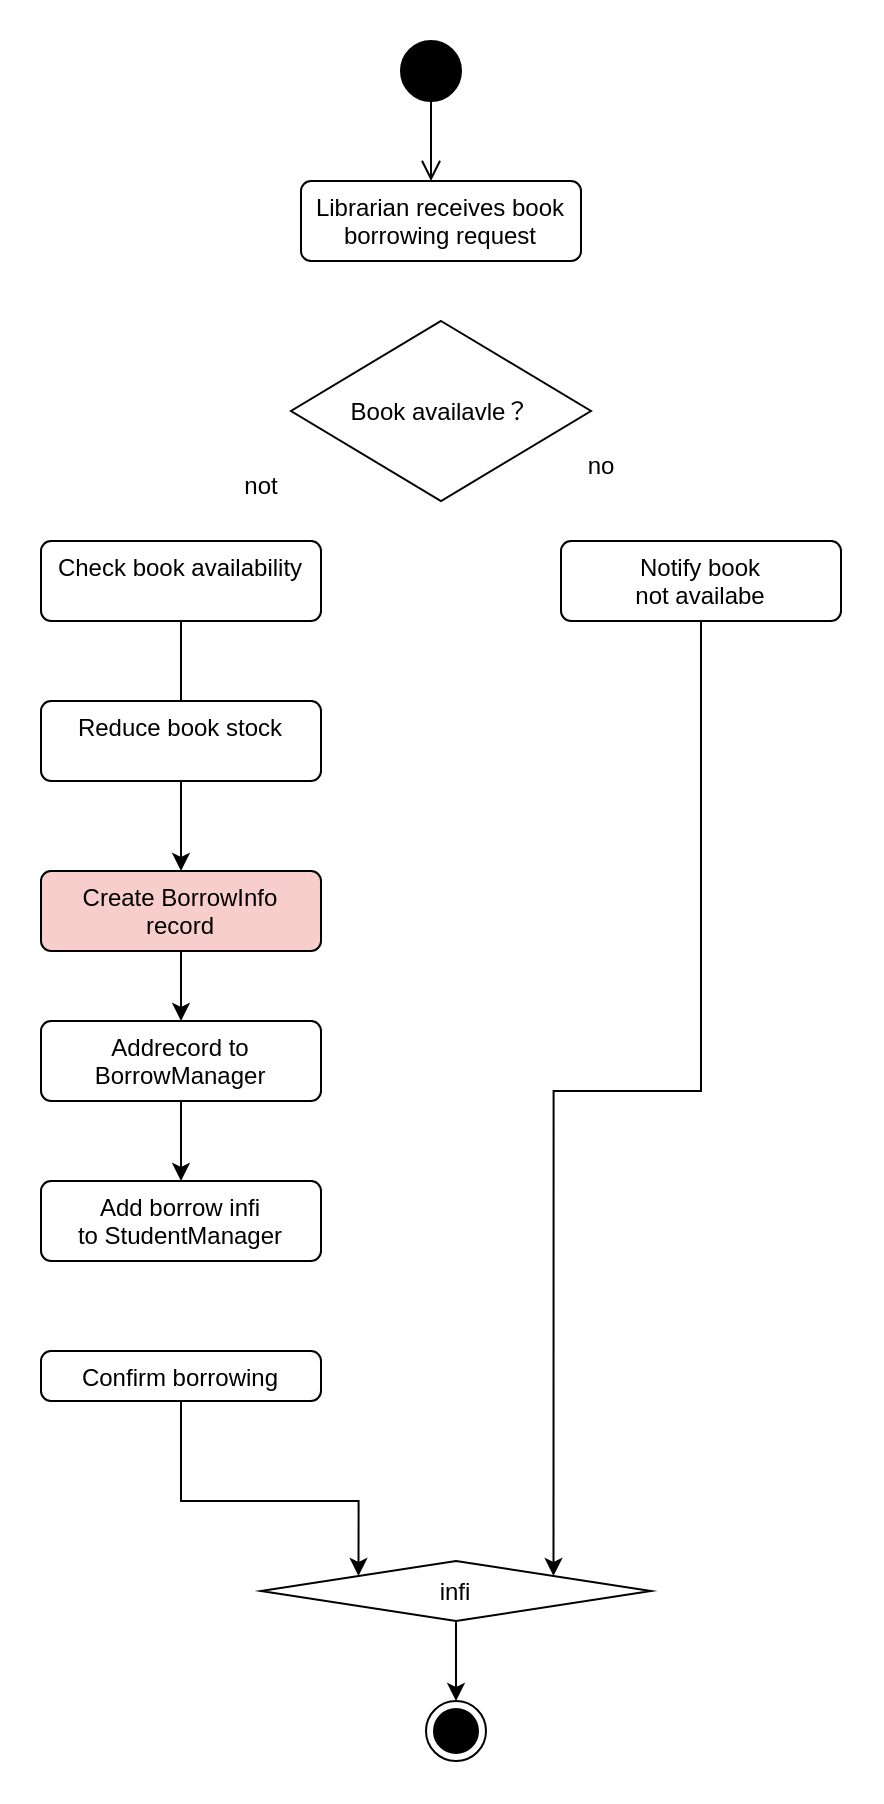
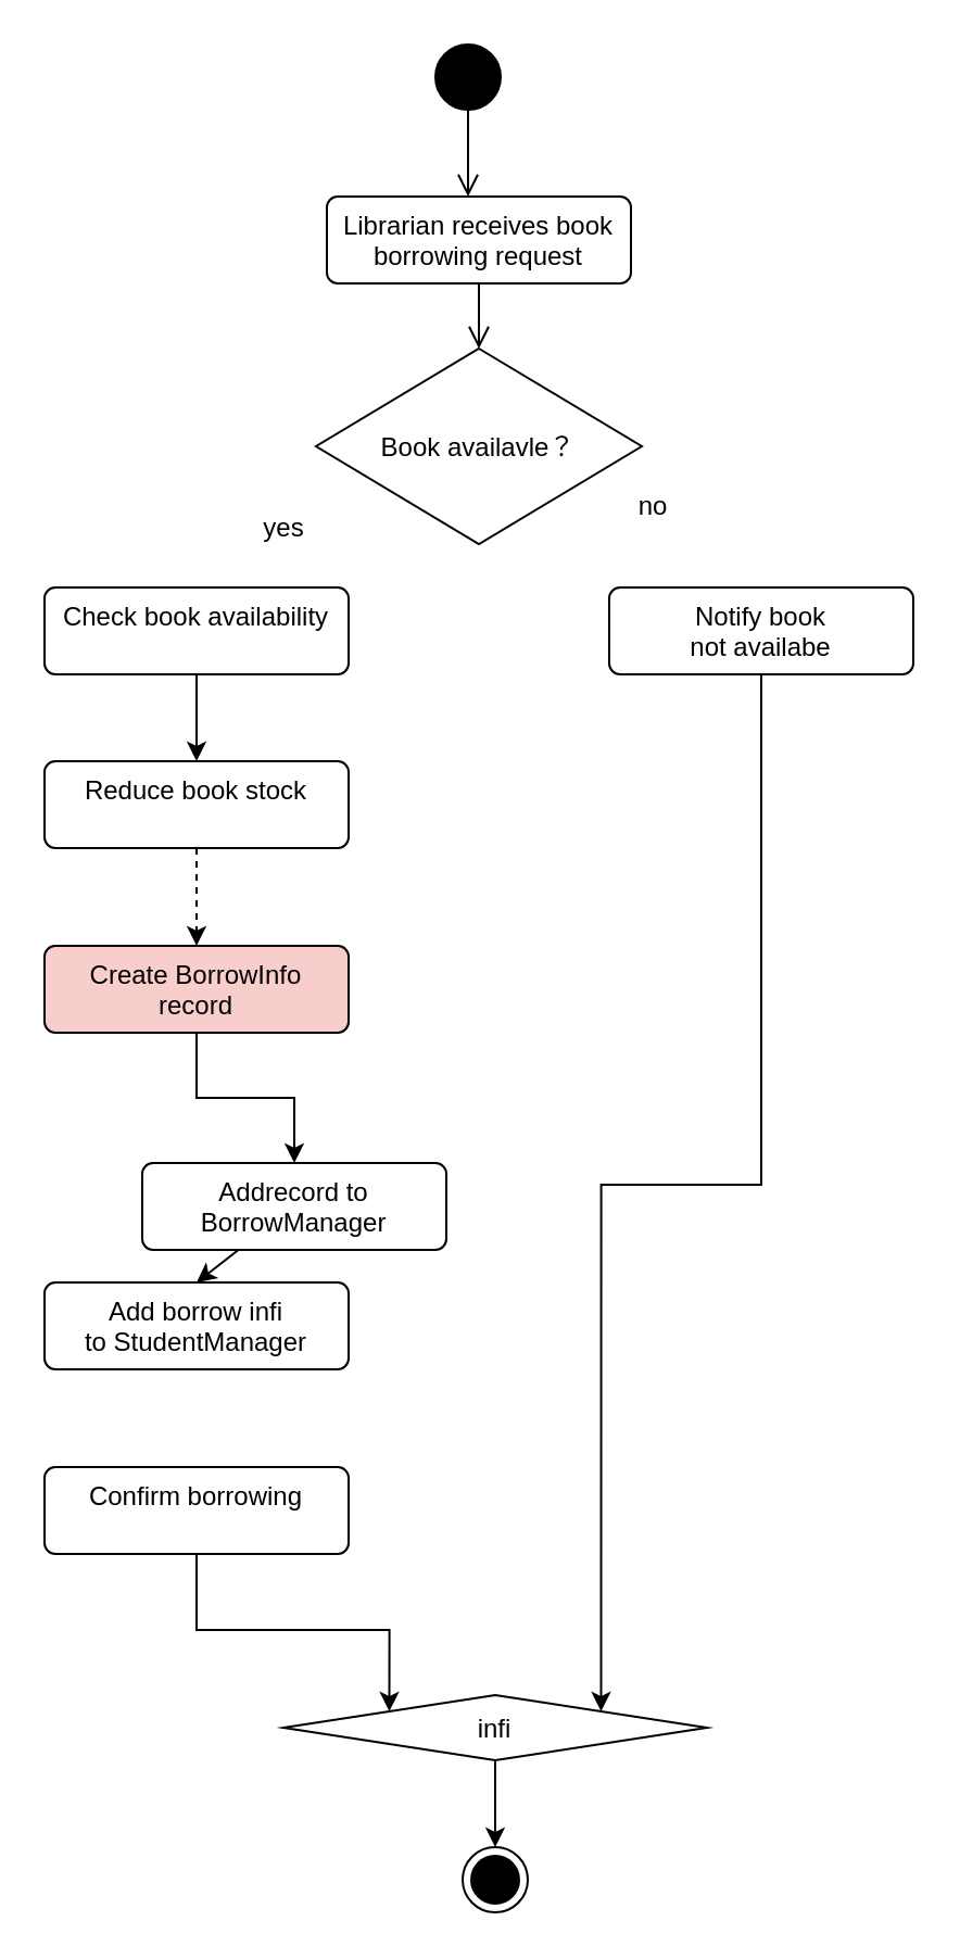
  <mxCell id="0" />
  <mxCell id="1" parent="0" />
  <mxCell id="2" value="" style="ellipse;fillColor=strokeColor;html=1;" vertex="1" parent="1"><mxGeometry x="200" y="20" width="30" height="30" as="geometry" /></mxCell>
  <mxCell id="3" value="Book availavle？" style="rhombus;" vertex="1" parent="1"><mxGeometry x="145" y="160" width="150" height="90" as="geometry" /></mxCell>
  <mxCell id="4" value="Librarian receives book&lt;div&gt;borrowing request&lt;/div&gt;" style="html=1;align=center;verticalAlign=top;rounded=1;absoluteArcSize=1;arcSize=10;dashed=0;whiteSpace=wrap;" vertex="1" parent="1"><mxGeometry x="150" y="90" width="140" height="40" as="geometry" /></mxCell>
  <mxCell id="5" value="Check book availability" style="html=1;align=center;verticalAlign=top;rounded=1;absoluteArcSize=1;arcSize=10;dashed=0;whiteSpace=wrap;" vertex="1" parent="1"><mxGeometry x="20" y="270" width="140" height="40" as="geometry" /></mxCell>
  <mxCell id="6" value="" style="edgeStyle=orthogonalEdgeStyle;rounded=0;orthogonalLoop=1;jettySize=auto;html=1;entryX=1;entryY=0;entryDx=0;entryDy=0;" edge="1" parent="1" source="7" target="24"><mxGeometry relative="1" as="geometry"><mxPoint x="350" y="380" as="targetPoint" /></mxGeometry></mxCell>
  <mxCell id="7" value="Notify book&lt;div&gt;not availabe&lt;/div&gt;" style="html=1;align=center;verticalAlign=top;rounded=1;absoluteArcSize=1;arcSize=10;dashed=0;whiteSpace=wrap;" vertex="1" parent="1"><mxGeometry x="280" y="270" width="140" height="40" as="geometry" /></mxCell>
  <mxCell id="8" value="Reduce book stock" style="html=1;align=center;verticalAlign=top;rounded=1;absoluteArcSize=1;arcSize=10;dashed=0;whiteSpace=wrap;" vertex="1" parent="1"><mxGeometry x="20" y="350" width="140" height="40" as="geometry" /></mxCell>
  <mxCell id="9" value="" style="edgeStyle=orthogonalEdgeStyle;rounded=0;orthogonalLoop=1;jettySize=auto;html=1;" edge="1" parent="1" source="10" target="19"><mxGeometry relative="1" as="geometry" /></mxCell>
  <mxCell id="10" value="Create BorrowInfo&lt;div&gt;record&lt;/div&gt;" style="html=1;align=center;verticalAlign=top;rounded=1;absoluteArcSize=1;arcSize=10;dashed=0;whiteSpace=wrap;fillColor=#f8cecc;" vertex="1" parent="1"><mxGeometry x="20" y="435" width="140" height="40" as="geometry" /></mxCell>
  <mxCell id="11" value="" style="ellipse;html=1;shape=endState;fillColor=strokeColor;" vertex="1" parent="1"><mxGeometry x="212.5" y="850" width="30" height="30" as="geometry" /></mxCell>
  <mxCell id="12" value="" style="endArrow=open;startArrow=none;endFill=0;startFill=0;endSize=8;html=1;verticalAlign=bottom;labelBackgroundColor=none;strokeWidth=1;rounded=0;" edge="1" parent="1"><mxGeometry width="160" relative="1" as="geometry"><mxPoint x="215" y="40" as="sourcePoint" /><mxPoint x="215" y="90" as="targetPoint" /><Array as="points"><mxPoint x="215" y="60" /></Array></mxGeometry></mxCell>
- <mxCell id="14" value="" style="edgeStyle=none;orthogonalLoop=1;jettySize=auto;html=1;rounded=0;endArrow=none;" edge="1" parent="1" source="5" target="8"><mxGeometry width="100" relative="1" as="geometry"><mxPoint x="150" y="370" as="sourcePoint" /><mxPoint x="250" y="370" as="targetPoint" /><Array as="points" /></mxGeometry></mxCell>
- <mxCell id="15" value="" style="edgeStyle=none;orthogonalLoop=1;jettySize=auto;html=1;rounded=0;" edge="1" parent="1" source="8" target="10"><mxGeometry width="100" relative="1" as="geometry"><mxPoint x="250" y="440" as="sourcePoint" /><mxPoint x="350" y="440" as="targetPoint" /><Array as="points" /></mxGeometry></mxCell>
+ <mxCell id="13" value="" style="endArrow=open;startArrow=none;endFill=0;startFill=0;endSize=8;html=1;verticalAlign=bottom;labelBackgroundColor=none;strokeWidth=1;rounded=0;entryX=0.5;entryY=0;entryDx=0;entryDy=0;" edge="1" parent="1" source="4" target="3"><mxGeometry width="160" relative="1" as="geometry"><mxPoint x="80" y="320" as="sourcePoint" /><mxPoint x="220" y="180" as="targetPoint" /></mxGeometry></mxCell>
+ <mxCell id="14" value="" style="edgeStyle=none;orthogonalLoop=1;jettySize=auto;html=1;rounded=0;" edge="1" parent="1" source="5" target="8"><mxGeometry width="100" relative="1" as="geometry"><mxPoint x="150" y="370" as="sourcePoint" /><mxPoint x="250" y="370" as="targetPoint" /><Array as="points" /></mxGeometry></mxCell>
+ <mxCell id="15" value="" style="edgeStyle=none;orthogonalLoop=1;jettySize=auto;html=1;rounded=0;dashed=1;" edge="1" parent="1" source="8" target="10"><mxGeometry width="100" relative="1" as="geometry"><mxPoint x="250" y="440" as="sourcePoint" /><mxPoint x="350" y="440" as="targetPoint" /><Array as="points" /></mxGeometry></mxCell>
  <mxCell id="16" value="Add borrow infi&lt;div&gt;to StudentManager&lt;/div&gt;" style="html=1;align=center;verticalAlign=top;rounded=1;absoluteArcSize=1;arcSize=10;dashed=0;whiteSpace=wrap;" vertex="1" parent="1"><mxGeometry x="20" y="590" width="140" height="40" as="geometry" /></mxCell>
  <mxCell id="17" value="" style="edgeStyle=orthogonalEdgeStyle;rounded=0;orthogonalLoop=1;jettySize=auto;html=1;entryX=0;entryY=0;entryDx=0;entryDy=0;" edge="1" parent="1" source="18" target="24"><mxGeometry relative="1" as="geometry"><mxPoint x="130" y="750" as="targetPoint" /><Array as="points"><mxPoint x="90" y="750" /><mxPoint x="179" y="750" /></Array></mxGeometry></mxCell>
- <mxCell id="18" value="Confirm borrowing" style="html=1;align=center;verticalAlign=top;rounded=1;absoluteArcSize=1;arcSize=10;dashed=0;whiteSpace=wrap;" vertex="1" parent="1"><mxGeometry x="20" y="675" width="140" height="25" as="geometry" /></mxCell>
- <mxCell id="19" value="Addrecord to&lt;div&gt;BorrowManager&lt;/div&gt;" style="html=1;align=center;verticalAlign=top;rounded=1;absoluteArcSize=1;arcSize=10;dashed=0;whiteSpace=wrap;" vertex="1" parent="1"><mxGeometry x="20" y="510" width="140" height="40" as="geometry" /></mxCell>
+ <mxCell id="18" value="Confirm borrowing" style="html=1;align=center;verticalAlign=top;rounded=1;absoluteArcSize=1;arcSize=10;dashed=0;whiteSpace=wrap;" vertex="1" parent="1"><mxGeometry x="20" y="675" width="140" height="40" as="geometry" /></mxCell>
+ <mxCell id="19" value="Addrecord to&lt;div&gt;BorrowManager&lt;/div&gt;" style="html=1;align=center;verticalAlign=top;rounded=1;absoluteArcSize=1;arcSize=10;dashed=0;whiteSpace=wrap;" vertex="1" parent="1"><mxGeometry x="65" y="535" width="140" height="40" as="geometry" /></mxCell>
  <mxCell id="20" value="" style="edgeStyle=none;orthogonalLoop=1;jettySize=auto;html=1;rounded=0;" edge="1" parent="1" source="19"><mxGeometry width="100" relative="1" as="geometry"><mxPoint x="250" y="595" as="sourcePoint" /><mxPoint x="90" y="590" as="targetPoint" /><Array as="points" /></mxGeometry></mxCell>
- <mxCell id="21" value="not" style="text;html=1;align=center;verticalAlign=middle;resizable=0;points=[];autosize=1;strokeColor=none;fillColor=none;" vertex="1" parent="1"><mxGeometry x="110" y="228" width="40" height="30" as="geometry" /></mxCell>
+ <mxCell id="21" value="yes" style="text;html=1;align=center;verticalAlign=middle;resizable=0;points=[];autosize=1;strokeColor=none;fillColor=none;" vertex="1" parent="1"><mxGeometry x="110" y="228" width="40" height="30" as="geometry" /></mxCell>
  <mxCell id="22" value="no" style="text;html=1;align=center;verticalAlign=middle;resizable=0;points=[];autosize=1;strokeColor=none;fillColor=none;" vertex="1" parent="1"><mxGeometry x="280" y="218" width="40" height="30" as="geometry" /></mxCell>
  <mxCell id="23" value="" style="edgeStyle=orthogonalEdgeStyle;rounded=0;orthogonalLoop=1;jettySize=auto;html=1;" edge="1" parent="1" source="24" target="11"><mxGeometry relative="1" as="geometry" /></mxCell>
  <mxCell id="24" value="infi" style="rhombus;" vertex="1" parent="1"><mxGeometry x="130" y="780" width="195" height="30" as="geometry" /></mxCell>
